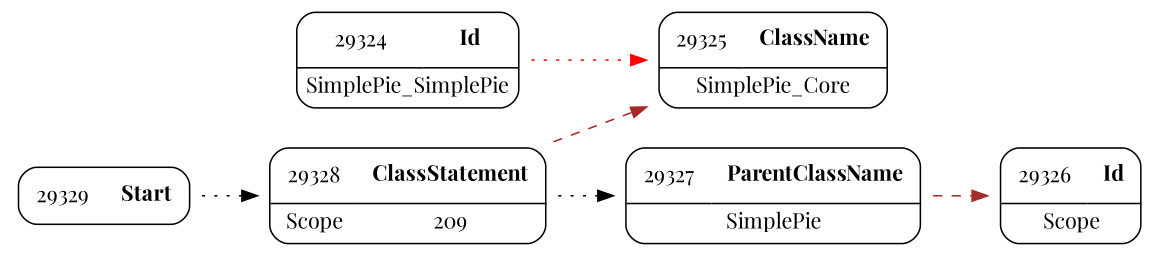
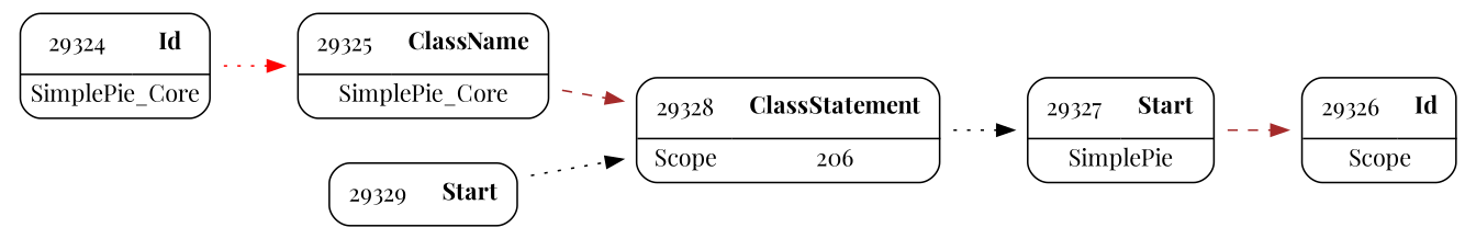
  digraph {
    fontname="Playfair Display"
    rankdir=LR
    node [fontname="Playfair Display" shape=none]
    edge [color=brown fontname="Playfair Display" style=dotted weight=2]
-   n1 [label=<<TABLE border='1' cellspacing='0' cellpadding='10' style='rounded' ><TR><TD border='0'>29328</TD><TD border='0'><B>ClassStatement</B></TD></TR><HR/><TR><TD border='0' cellpadding='5'>Scope</TD><TD border='0' cellpadding='5'>209</TD></TR></TABLE>>]
+   n1 [label=<<TABLE border='1' cellspacing='0' cellpadding='10' style='rounded' ><TR><TD border='0'>29328</TD><TD border='0'><B>ClassStatement</B></TD></TR><HR/><TR><TD border='0' cellpadding='5'>Scope</TD><TD border='0' cellpadding='5'>206</TD></TR></TABLE>>]
    n2 [label=<<TABLE border='1' cellspacing='0' cellpadding='10' style='rounded' ><TR><TD border='0'>29325</TD><TD border='0'><B>ClassName</B></TD></TR><HR/><TR><TD border='0' cellpadding='5' colspan='2'>SimplePie_Core</TD></TR></TABLE>>]
-   n3 [label=<<TABLE border='1' cellspacing='0' cellpadding='10' style='rounded' ><TR><TD border='0'>29327</TD><TD border='0'><B>ParentClassName</B></TD></TR><HR/><TR><TD border='0' cellpadding='5' colspan='2'>SimplePie</TD></TR></TABLE>>]
+   n3 [label=<<TABLE border='1' cellspacing='0' cellpadding='10' style='rounded' ><TR><TD border='0'>29327</TD><TD border='0'><B>Start</B></TD></TR><HR/><TR><TD border='0' cellpadding='5' colspan='2'>SimplePie</TD></TR></TABLE>>]
    n4 [label=<<TABLE border='1' cellspacing='0' cellpadding='10' style='rounded' ><TR><TD border='0'>29326</TD><TD border='0'><B>Id</B></TD></TR><HR/><TR><TD border='0' cellpadding='5' colspan='2'>Scope</TD></TR></TABLE>>]
-   n5 [label=<<TABLE border='1' cellspacing='0' cellpadding='10' style='rounded' ><TR><TD border='0'>29324</TD><TD border='0'><B>Id</B></TD></TR><HR/><TR><TD border='0' cellpadding='5' colspan='2'>SimplePie_SimplePie</TD></TR></TABLE>>]
+   n5 [label=<<TABLE border='1' cellspacing='0' cellpadding='10' style='rounded' ><TR><TD border='0'>29324</TD><TD border='0'><B>Id</B></TD></TR><HR/><TR><TD border='0' cellpadding='5' colspan='2'>SimplePie_Core</TD></TR></TABLE>>]
    n6 [label=<<TABLE border='1' cellspacing='0' cellpadding='10' style='rounded' ><TR><TD border='0'>29329</TD><TD border='0'><B>Start</B></TD></TR></TABLE>>]
-   n1 -> n2 [style=dashed]
+   n2 -> n1 [style=dashed]
    n1 -> n3 [color=black]
    n3 -> n4 [style=dashed]
    n5 -> n2 [color=red]
    n6 -> n1 [color=black]
  }
